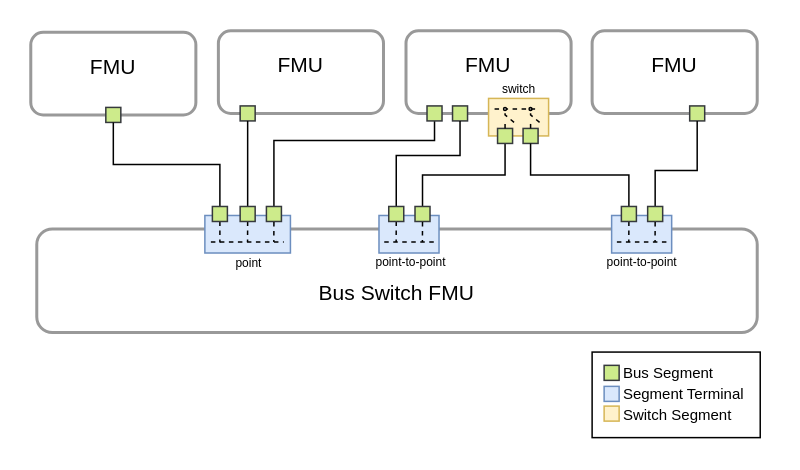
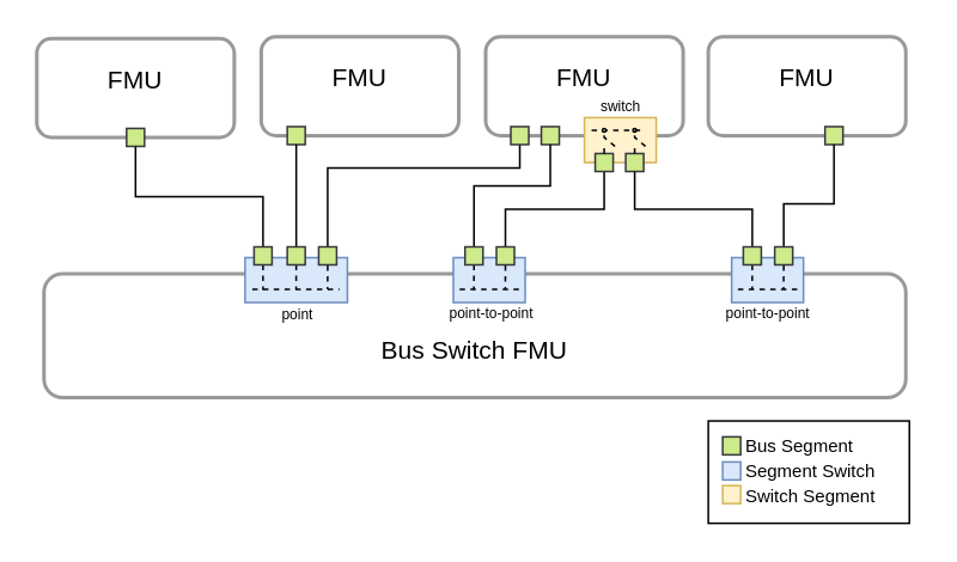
  <mxCell id="0" />
  <mxCell id="1" parent="0" />
  <mxCell id="2" value="Bus Switch FMU" style="rounded=1;whiteSpace=wrap;html=1;verticalAlign=bottom;fontSize=14;spacing=17;strokeColor=#999999;strokeWidth=2;" parent="1" vertex="1"><mxGeometry x="24" y="152" width="480" height="69" as="geometry" /></mxCell>
  <mxCell id="3" value="FMU" style="rounded=1;whiteSpace=wrap;html=1;verticalAlign=middle;fontSize=14;spacing=2;spacingTop=-10;strokeColor=#999999;strokeWidth=2;" parent="1" vertex="1"><mxGeometry x="145" y="20" width="110" height="55" as="geometry" /></mxCell>
  <mxCell id="4" value="" style="rounded=0;whiteSpace=wrap;html=1;fillColor=#cdeb8b;strokeColor=#36393d;" parent="1" vertex="1"><mxGeometry x="159.5" y="70" width="10" height="10" as="geometry" /></mxCell>
  <mxCell id="5" value="FMU" style="rounded=1;whiteSpace=wrap;html=1;verticalAlign=middle;fontSize=14;spacing=2;spacingTop=-10;strokeColor=#999999;strokeWidth=2;" parent="1" vertex="1"><mxGeometry x="270" y="20" width="110" height="55" as="geometry" /></mxCell>
  <mxCell id="6" value="FMU" style="rounded=1;whiteSpace=wrap;html=1;verticalAlign=middle;fontSize=14;spacing=2;spacingTop=-10;strokeColor=#999999;strokeWidth=2;" parent="1" vertex="1"><mxGeometry x="394" y="20" width="110" height="55" as="geometry" /></mxCell>
  <mxCell id="7" value="" style="endArrow=none;html=1;rounded=0;exitX=0.5;exitY=0;exitDx=0;exitDy=0;entryX=0.5;entryY=1;entryDx=0;entryDy=0;edgeStyle=orthogonalEdgeStyle;" parent="1" source="54" target="4" edge="1"><mxGeometry width="50" height="50" relative="1" as="geometry"><mxPoint x="194.5" y="136" as="sourcePoint" /><mxPoint x="313" y="95" as="targetPoint" /></mxGeometry></mxCell>
  <mxCell id="8" value="" style="rounded=0;whiteSpace=wrap;html=1;fillColor=#cdeb8b;strokeColor=#36393d;" parent="1" vertex="1"><mxGeometry x="459" y="70" width="10" height="10" as="geometry" /></mxCell>
  <mxCell id="9" value="" style="endArrow=none;html=1;rounded=0;exitX=0.5;exitY=0;exitDx=0;exitDy=0;entryX=0.5;entryY=0;entryDx=0;entryDy=0;edgeStyle=orthogonalEdgeStyle;" parent="1" source="53" target="10" edge="1"><mxGeometry width="50" height="50" relative="1" as="geometry"><mxPoint x="212" y="136" as="sourcePoint" /><mxPoint x="255" y="116" as="targetPoint" /><Array as="points"><mxPoint x="182" y="93" /><mxPoint x="289" y="93" /></Array></mxGeometry></mxCell>
  <mxCell id="10" value="" style="rounded=0;whiteSpace=wrap;html=1;fillColor=#cdeb8b;strokeColor=#36393d;rotation=-180;" parent="1" vertex="1"><mxGeometry x="284" y="70" width="10" height="10" as="geometry" /></mxCell>
  <mxCell id="11" value="" style="rounded=0;whiteSpace=wrap;html=1;fillColor=#cdeb8b;strokeColor=#36393d;rotation=-180;" parent="1" vertex="1"><mxGeometry x="301" y="70" width="10" height="10" as="geometry" /></mxCell>
  <mxCell id="12" value="" style="endArrow=none;html=1;rounded=0;exitX=0.5;exitY=0;exitDx=0;exitDy=0;entryX=0.5;entryY=0;entryDx=0;entryDy=0;edgeStyle=orthogonalEdgeStyle;" parent="1" source="33" target="11" edge="1"><mxGeometry width="50" height="50" relative="1" as="geometry"><mxPoint x="270.5" y="137" as="sourcePoint" /><mxPoint x="400" y="69" as="targetPoint" /><Array as="points"><mxPoint x="264" y="103" /><mxPoint x="306" y="103" /></Array></mxGeometry></mxCell>
  <mxCell id="13" value="" style="endArrow=none;html=1;rounded=0;exitX=0.5;exitY=0;exitDx=0;exitDy=0;edgeStyle=orthogonalEdgeStyle;entryX=0.5;entryY=0;entryDx=0;entryDy=0;" parent="1" source="32" target="17" edge="1"><mxGeometry width="50" height="50" relative="1" as="geometry"><mxPoint x="288" y="137" as="sourcePoint" /><mxPoint x="293" y="113" as="targetPoint" /></mxGeometry></mxCell>
  <mxCell id="14" value="" style="endArrow=none;html=1;rounded=0;exitX=0.5;exitY=0;exitDx=0;exitDy=0;edgeStyle=orthogonalEdgeStyle;entryX=0.5;entryY=1;entryDx=0;entryDy=0;" parent="1" source="40" target="8" edge="1"><mxGeometry width="50" height="50" relative="1" as="geometry"><mxPoint x="437" y="140" as="sourcePoint" /><mxPoint x="465" y="95" as="targetPoint" /><Array as="points"><mxPoint x="436" y="113" /><mxPoint x="464" y="113" /></Array></mxGeometry></mxCell>
  <mxCell id="15" value="" style="group;rotation=0;" parent="1" vertex="1" connectable="0"><mxGeometry x="315" y="60" width="56" height="30" as="geometry" /></mxCell>
  <mxCell id="16" value="" style="rounded=0;whiteSpace=wrap;html=1;fillColor=#fff2cc;strokeColor=#d6b656;rotation=0;" parent="15" vertex="1"><mxGeometry x="10" y="5" width="40" height="25" as="geometry" /></mxCell>
  <mxCell id="17" value="" style="rounded=0;whiteSpace=wrap;html=1;fillColor=#cdeb8b;strokeColor=#36393d;rotation=-180;" parent="15" vertex="1"><mxGeometry x="16" y="25" width="10" height="10" as="geometry" /></mxCell>
  <mxCell id="18" value="" style="rounded=0;whiteSpace=wrap;html=1;fillColor=#cdeb8b;strokeColor=#36393d;rotation=-180;" parent="15" vertex="1"><mxGeometry x="33" y="25" width="10" height="10" as="geometry" /></mxCell>
  <mxCell id="19" value="" style="endArrow=none;html=1;rounded=0;exitX=0.5;exitY=1;exitDx=0;exitDy=0;dashed=1;" parent="15" source="17" edge="1"><mxGeometry width="50" height="50" relative="1" as="geometry"><mxPoint x="20" y="28" as="sourcePoint" /><mxPoint x="21" y="20" as="targetPoint" /><Array as="points" /></mxGeometry></mxCell>
  <mxCell id="20" value="" style="endArrow=none;html=1;rounded=0;dashed=1;exitX=0.5;exitY=1;exitDx=0;exitDy=0;" parent="15" source="18" edge="1"><mxGeometry width="50" height="50" relative="1" as="geometry"><mxPoint x="37" y="28" as="sourcePoint" /><mxPoint x="38" y="20" as="targetPoint" /><Array as="points" /></mxGeometry></mxCell>
  <mxCell id="21" value="" style="endArrow=none;html=1;rounded=0;dashed=1;" parent="15" edge="1"><mxGeometry width="50" height="50" relative="1" as="geometry"><mxPoint x="44" y="21" as="sourcePoint" /><mxPoint x="38" y="14" as="targetPoint" /><Array as="points"><mxPoint x="38" y="16" /></Array></mxGeometry></mxCell>
  <mxCell id="22" value="" style="ellipse;whiteSpace=wrap;html=1;rotation=-180;" parent="15" vertex="1"><mxGeometry x="37" y="11" width="1.941" height="2" as="geometry" /></mxCell>
  <mxCell id="23" value="" style="endArrow=none;html=1;rounded=0;dashed=1;exitX=-1.065;exitY=0.469;exitDx=0;exitDy=0;exitPerimeter=0;entryX=0.033;entryY=0.281;entryDx=0;entryDy=0;entryPerimeter=0;" parent="15" source="22" target="16" edge="1"><mxGeometry width="50" height="50" relative="1" as="geometry"><mxPoint x="-1008" y="-599" as="sourcePoint" /><mxPoint x="-1037" y="-599" as="targetPoint" /><Array as="points"><mxPoint x="38" y="12" /></Array></mxGeometry></mxCell>
  <mxCell id="24" value="" style="ellipse;whiteSpace=wrap;html=1;rotation=-180;strokeWidth=1;" parent="15" vertex="1"><mxGeometry x="20" y="11" width="1.941" height="2" as="geometry" /></mxCell>
  <mxCell id="25" value="" style="endArrow=none;html=1;rounded=0;dashed=1;" parent="15" edge="1"><mxGeometry width="50" height="50" relative="1" as="geometry"><mxPoint x="27" y="21" as="sourcePoint" /><mxPoint x="21" y="14" as="targetPoint" /><Array as="points"><mxPoint x="21" y="16" /></Array></mxGeometry></mxCell>
  <mxCell id="26" value="" style="endArrow=none;html=1;rounded=0;entryX=0.5;entryY=0;entryDx=0;entryDy=0;exitX=0.5;exitY=0;exitDx=0;exitDy=0;edgeStyle=orthogonalEdgeStyle;" parent="1" source="41" target="18" edge="1"><mxGeometry width="50" height="50" relative="1" as="geometry"><mxPoint x="357.5" y="139" as="sourcePoint" /><mxPoint x="443" y="86" as="targetPoint" /></mxGeometry></mxCell>
  <mxCell id="27" value="" style="group" parent="1" vertex="1" connectable="0"><mxGeometry x="252" y="137" width="40" height="31" as="geometry" /></mxCell>
  <mxCell id="28" value="" style="rounded=0;whiteSpace=wrap;html=1;" parent="27" vertex="1"><mxGeometry x="6.5" y="7" width="10" height="8.333" as="geometry" /></mxCell>
  <mxCell id="29" value="" style="rounded=0;whiteSpace=wrap;html=1;fillColor=#dae8fc;strokeColor=#6c8ebf;" parent="27" vertex="1"><mxGeometry y="6" width="40" height="25" as="geometry" /></mxCell>
  <mxCell id="30" value="" style="endArrow=none;html=1;rounded=0;dashed=1;" parent="27" edge="1"><mxGeometry width="50" height="50" relative="1" as="geometry"><mxPoint x="3.5" y="23.667" as="sourcePoint" /><mxPoint x="37.5" y="23.667" as="targetPoint" /></mxGeometry></mxCell>
  <mxCell id="31" value="" style="endArrow=none;html=1;rounded=0;exitX=0.5;exitY=1;exitDx=0;exitDy=0;dashed=1;" parent="27" source="33" edge="1"><mxGeometry width="50" height="50" relative="1" as="geometry"><mxPoint x="11.44" y="15.333" as="sourcePoint" /><mxPoint x="11.5" y="23.667" as="targetPoint" /><Array as="points"><mxPoint x="11.44" y="23.667" /></Array></mxGeometry></mxCell>
  <mxCell id="32" value="" style="rounded=0;whiteSpace=wrap;html=1;fillColor=#cdeb8b;strokeColor=#36393d;" parent="27" vertex="1"><mxGeometry x="24" width="10" height="10" as="geometry" /></mxCell>
  <mxCell id="33" value="" style="rounded=0;whiteSpace=wrap;html=1;fillColor=#cdeb8b;strokeColor=#36393d;" parent="27" vertex="1"><mxGeometry x="6.5" width="10" height="10" as="geometry" /></mxCell>
  <mxCell id="34" value="" style="endArrow=none;html=1;rounded=0;exitX=0.5;exitY=1;exitDx=0;exitDy=0;dashed=1;" parent="27" edge="1"><mxGeometry width="50" height="50" relative="1" as="geometry"><mxPoint x="29" y="10.333" as="sourcePoint" /><mxPoint x="29" y="23.667" as="targetPoint" /><Array as="points"><mxPoint x="28.94" y="23.667" /></Array></mxGeometry></mxCell>
  <mxCell id="35" value="" style="group" parent="1" vertex="1" connectable="0"><mxGeometry x="407" y="137" width="40" height="31" as="geometry" /></mxCell>
  <mxCell id="36" value="" style="rounded=0;whiteSpace=wrap;html=1;" parent="35" vertex="1"><mxGeometry x="6.5" y="7" width="10" height="8.333" as="geometry" /></mxCell>
  <mxCell id="37" value="" style="rounded=0;whiteSpace=wrap;html=1;fillColor=#dae8fc;strokeColor=#6c8ebf;" parent="35" vertex="1"><mxGeometry y="6" width="40" height="25" as="geometry" /></mxCell>
  <mxCell id="38" value="" style="endArrow=none;html=1;rounded=0;dashed=1;" parent="35" edge="1"><mxGeometry width="50" height="50" relative="1" as="geometry"><mxPoint x="3.5" y="23.667" as="sourcePoint" /><mxPoint x="37.5" y="23.667" as="targetPoint" /></mxGeometry></mxCell>
  <mxCell id="39" value="" style="endArrow=none;html=1;rounded=0;exitX=0.5;exitY=1;exitDx=0;exitDy=0;dashed=1;" parent="35" source="41" edge="1"><mxGeometry width="50" height="50" relative="1" as="geometry"><mxPoint x="11.44" y="15.333" as="sourcePoint" /><mxPoint x="11.5" y="23.667" as="targetPoint" /><Array as="points"><mxPoint x="11.44" y="23.667" /></Array></mxGeometry></mxCell>
  <mxCell id="40" value="" style="rounded=0;whiteSpace=wrap;html=1;fillColor=#cdeb8b;strokeColor=#36393d;" parent="35" vertex="1"><mxGeometry x="24" width="10" height="10" as="geometry" /></mxCell>
  <mxCell id="41" value="" style="rounded=0;whiteSpace=wrap;html=1;fillColor=#cdeb8b;strokeColor=#36393d;" parent="35" vertex="1"><mxGeometry x="6.5" width="10" height="10" as="geometry" /></mxCell>
  <mxCell id="42" value="" style="endArrow=none;html=1;rounded=0;exitX=0.5;exitY=1;exitDx=0;exitDy=0;dashed=1;" parent="35" edge="1"><mxGeometry width="50" height="50" relative="1" as="geometry"><mxPoint x="29" y="10.333" as="sourcePoint" /><mxPoint x="29" y="23.667" as="targetPoint" /><Array as="points"><mxPoint x="28.94" y="23.667" /></Array></mxGeometry></mxCell>
  <mxCell id="43" value="point-to-point" style="text;html=1;align=center;verticalAlign=middle;resizable=0;points=[];autosize=1;strokeColor=none;fillColor=none;fontSize=8;" parent="1" vertex="1"><mxGeometry x="238" y="164" width="70" height="20" as="geometry" /></mxCell>
  <mxCell id="44" value="FMU" style="rounded=1;whiteSpace=wrap;html=1;verticalAlign=middle;fontSize=14;spacing=2;spacingTop=-10;strokeColor=#999999;strokeWidth=2;" parent="1" vertex="1"><mxGeometry x="20" y="21" width="110" height="55" as="geometry" /></mxCell>
  <mxCell id="45" value="point" style="text;html=1;align=center;verticalAlign=middle;resizable=0;points=[];autosize=1;strokeColor=none;fillColor=none;fontSize=8;" parent="1" vertex="1"><mxGeometry x="135" y="165" width="60" height="20" as="geometry" /></mxCell>
  <mxCell id="46" value="" style="rounded=0;whiteSpace=wrap;html=1;fillColor=#cdeb8b;strokeColor=#36393d;" parent="1" vertex="1"><mxGeometry x="70" y="71" width="10" height="10" as="geometry" /></mxCell>
  <mxCell id="47" value="" style="endArrow=none;html=1;rounded=0;entryX=0.5;entryY=1;entryDx=0;entryDy=0;exitX=0.5;exitY=0;exitDx=0;exitDy=0;edgeStyle=orthogonalEdgeStyle;" parent="1" source="58" target="46" edge="1"><mxGeometry width="50" height="50" relative="1" as="geometry"><mxPoint x="190" y="89" as="sourcePoint" /><mxPoint x="240" y="39" as="targetPoint" /></mxGeometry></mxCell>
  <mxCell id="48" value="" style="group" parent="1" vertex="1" connectable="0"><mxGeometry x="136" y="137" width="57" height="31" as="geometry" /></mxCell>
  <mxCell id="49" value="" style="rounded=0;whiteSpace=wrap;html=1;" parent="48" vertex="1"><mxGeometry x="23.5" y="7" width="10" height="8.333" as="geometry" /></mxCell>
  <mxCell id="50" value="" style="rounded=0;whiteSpace=wrap;html=1;fillColor=#dae8fc;strokeColor=#6c8ebf;" parent="48" vertex="1"><mxGeometry y="6" width="57" height="25" as="geometry" /></mxCell>
  <mxCell id="51" value="" style="endArrow=none;html=1;rounded=0;dashed=1;exitX=0.699;exitY=-0.043;exitDx=0;exitDy=0;exitPerimeter=0;" parent="48" edge="1"><mxGeometry width="50" height="50" relative="1" as="geometry"><mxPoint x="4" y="23.71" as="sourcePoint" /><mxPoint x="52.57" y="23.667" as="targetPoint" /></mxGeometry></mxCell>
  <mxCell id="52" value="" style="endArrow=none;html=1;rounded=0;exitX=0.5;exitY=1;exitDx=0;exitDy=0;dashed=1;" parent="48" source="54" edge="1"><mxGeometry width="50" height="50" relative="1" as="geometry"><mxPoint x="28.44" y="15.333" as="sourcePoint" /><mxPoint x="28.5" y="23.667" as="targetPoint" /><Array as="points"><mxPoint x="28.44" y="23.667" /></Array></mxGeometry></mxCell>
  <mxCell id="53" value="" style="rounded=0;whiteSpace=wrap;html=1;fillColor=#cdeb8b;strokeColor=#36393d;" parent="48" vertex="1"><mxGeometry x="41" width="10" height="10" as="geometry" /></mxCell>
  <mxCell id="54" value="" style="rounded=0;whiteSpace=wrap;html=1;fillColor=#cdeb8b;strokeColor=#36393d;" parent="48" vertex="1"><mxGeometry x="23.5" width="10" height="10" as="geometry" /></mxCell>
  <mxCell id="55" value="" style="endArrow=none;html=1;rounded=0;exitX=0.5;exitY=1;exitDx=0;exitDy=0;dashed=1;" parent="48" edge="1"><mxGeometry width="50" height="50" relative="1" as="geometry"><mxPoint x="46" y="10.333" as="sourcePoint" /><mxPoint x="46" y="23.667" as="targetPoint" /><Array as="points"><mxPoint x="45.94" y="23.667" /></Array></mxGeometry></mxCell>
  <mxCell id="56" value="" style="endArrow=none;html=1;rounded=0;exitX=0.5;exitY=1;exitDx=0;exitDy=0;dashed=1;" parent="48" edge="1"><mxGeometry width="50" height="50" relative="1" as="geometry"><mxPoint x="10.0" y="10" as="sourcePoint" /><mxPoint x="10" y="24" as="targetPoint" /></mxGeometry></mxCell>
  <mxCell id="57" value="" style="endArrow=none;html=1;rounded=0;exitX=0.5;exitY=1;exitDx=0;exitDy=0;dashed=1;" parent="48" target="58" edge="1"><mxGeometry width="50" height="50" relative="1" as="geometry"><mxPoint x="11.56" y="10" as="sourcePoint" /><mxPoint x="11.06" y="23.667" as="targetPoint" /><Array as="points" /></mxGeometry></mxCell>
  <mxCell id="58" value="" style="rounded=0;whiteSpace=wrap;html=1;fillColor=#cdeb8b;strokeColor=#36393d;" parent="48" vertex="1"><mxGeometry x="5" width="10" height="10" as="geometry" /></mxCell>
  <mxCell id="59" value="point-to-point" style="text;html=1;align=center;verticalAlign=middle;resizable=0;points=[];autosize=1;strokeColor=none;fillColor=none;fontSize=8;" parent="1" vertex="1"><mxGeometry x="392" y="164" width="70" height="20" as="geometry" /></mxCell>
  <mxCell id="60" value="switch" style="text;html=1;align=center;verticalAlign=middle;resizable=0;points=[];autosize=1;strokeColor=none;fillColor=none;fontSize=8;" parent="1" vertex="1"><mxGeometry x="320" y="49" width="50" height="20" as="geometry" /></mxCell>
  <mxCell id="61" value="" style="group" vertex="1" connectable="0" parent="1"><mxGeometry x="394" y="233" width="117.0" height="58" as="geometry" /></mxCell>
  <mxCell id="62" value="" style="rounded=0;whiteSpace=wrap;html=1;" vertex="1" parent="61"><mxGeometry y="1" width="112" height="57" as="geometry" /></mxCell>
  <mxCell id="63" value="Bus Segment" style="text;html=1;align=left;verticalAlign=middle;resizable=0;points=[];autosize=1;strokeColor=none;fillColor=none;fontSize=10;container=0;" vertex="1" parent="61"><mxGeometry x="19.0" width="80" height="30" as="geometry" /></mxCell>
  <mxCell id="64" value="" style="rounded=0;whiteSpace=wrap;html=1;fillColor=#cdeb8b;strokeColor=#36393d;container=0;" vertex="1" parent="61"><mxGeometry x="8.0" y="9.854" width="10" height="10" as="geometry" /></mxCell>
  <mxCell id="65" value="" style="rounded=0;whiteSpace=wrap;html=1;fillColor=#dae8fc;strokeColor=#6c8ebf;container=0;" vertex="1" parent="61"><mxGeometry x="8.0" y="23.854" width="10" height="10" as="geometry" /></mxCell>
  <mxCell id="66" value="" style="rounded=0;whiteSpace=wrap;html=1;fillColor=#fff2cc;strokeColor=#d6b656;container=0;" vertex="1" parent="61"><mxGeometry x="8.0" y="37.004" width="10" height="10" as="geometry" /></mxCell>
  <mxCell id="67" value="Switch Segment" style="text;html=1;align=left;verticalAlign=middle;resizable=0;points=[];autosize=1;strokeColor=none;fillColor=none;fontSize=10;container=0;" vertex="1" parent="61"><mxGeometry x="19.0" y="31" width="88" height="24" as="geometry" /></mxCell>
- <mxCell id="68" value="Segment Terminal" style="text;html=1;align=left;verticalAlign=middle;resizable=0;points=[];autosize=1;strokeColor=none;fillColor=none;fontSize=10;container=0;" vertex="1" parent="61"><mxGeometry x="19.0" y="16.85" width="98" height="24" as="geometry" /></mxCell>
+ <mxCell id="68" value="Segment Switch" style="text;html=1;align=left;verticalAlign=middle;resizable=0;points=[];autosize=1;strokeColor=none;fillColor=none;fontSize=10;container=0;" vertex="1" parent="61"><mxGeometry x="19.0" y="16.85" width="98" height="24" as="geometry" /></mxCell>
